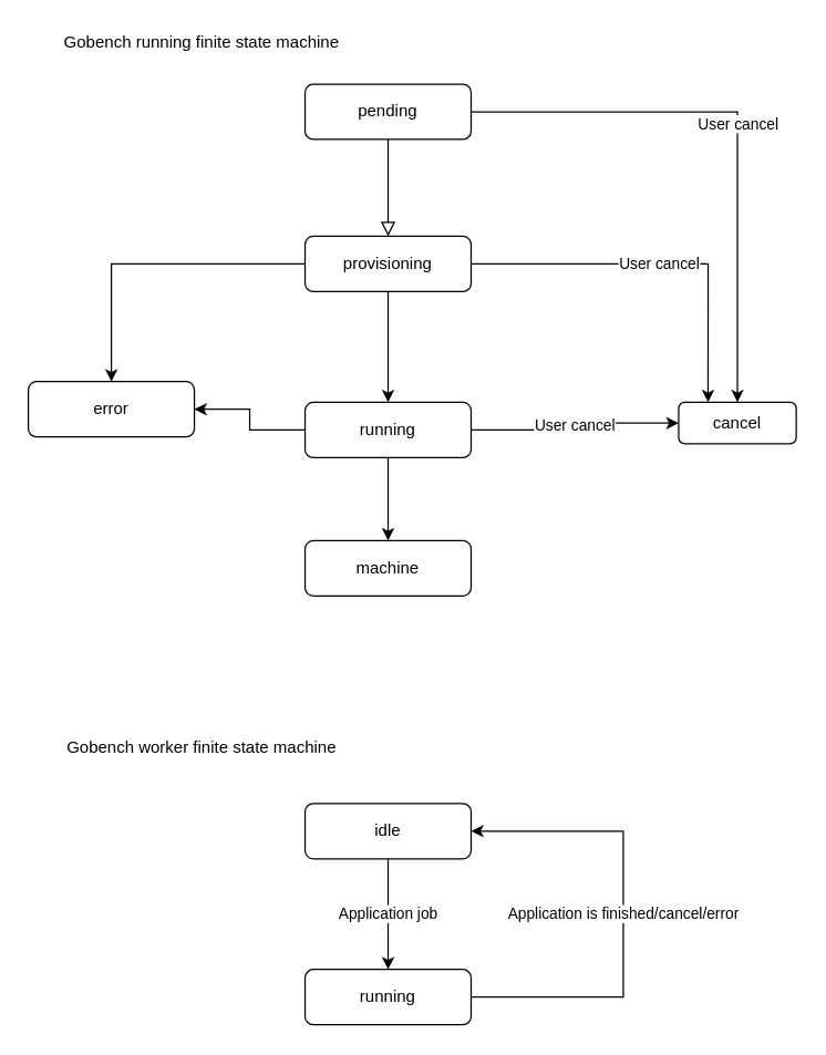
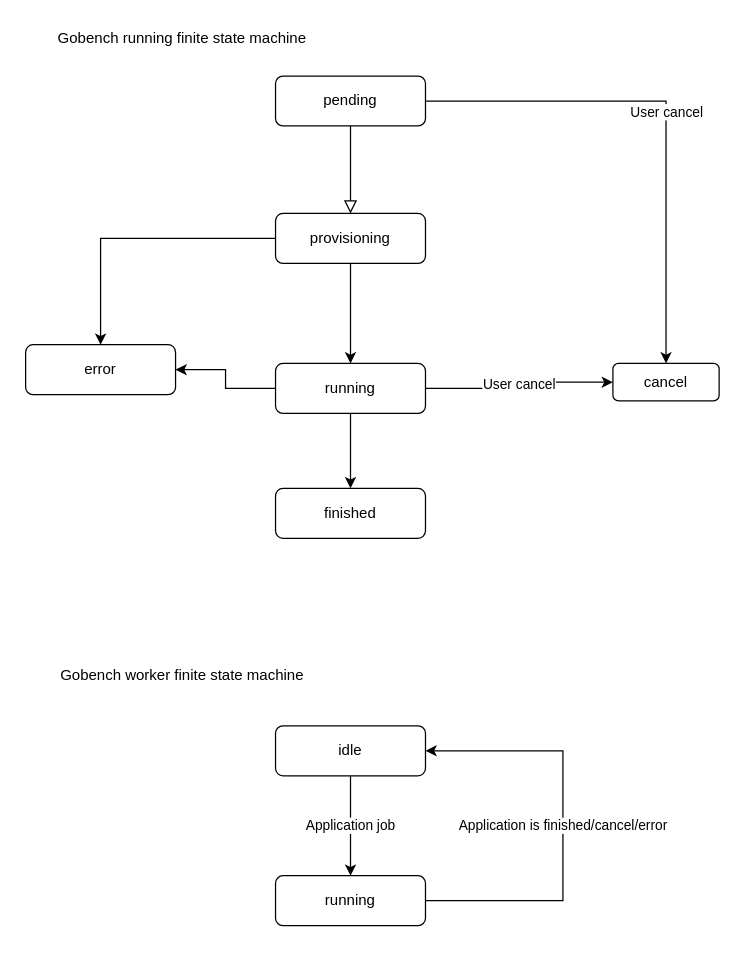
  <mxCell id="0" />
  <mxCell id="1" parent="0" />
  <mxCell id="2" value="" style="rounded=0;html=1;jettySize=auto;orthogonalLoop=1;fontSize=11;endArrow=block;endFill=0;endSize=8;strokeWidth=1;shadow=0;labelBackgroundColor=none;edgeStyle=orthogonalEdgeStyle;" parent="1" source="4" edge="1"><mxGeometry relative="1" as="geometry"><mxPoint x="280" y="170" as="targetPoint" /></mxGeometry></mxCell>
  <mxCell id="3" value="User cancel" style="edgeStyle=orthogonalEdgeStyle;rounded=0;orthogonalLoop=1;jettySize=auto;html=1;" parent="1" source="4" target="14" edge="1"><mxGeometry relative="1" as="geometry" /></mxCell>
  <mxCell id="4" value="pending" style="rounded=1;whiteSpace=wrap;html=1;fontSize=12;glass=0;strokeWidth=1;shadow=0;" parent="1" vertex="1"><mxGeometry x="220" y="60" width="120" height="40" as="geometry" /></mxCell>
  <mxCell id="5" value="" style="edgeStyle=orthogonalEdgeStyle;rounded=0;orthogonalLoop=1;jettySize=auto;html=1;" parent="1" source="8" target="12" edge="1"><mxGeometry relative="1" as="geometry" /></mxCell>
- <mxCell id="6" value="User cancel" style="edgeStyle=orthogonalEdgeStyle;rounded=0;orthogonalLoop=1;jettySize=auto;html=1;entryX=0.25;entryY=0;entryDx=0;entryDy=0;" parent="1" source="8" target="14" edge="1"><mxGeometry relative="1" as="geometry" /></mxCell>
  <mxCell id="7" style="edgeStyle=orthogonalEdgeStyle;rounded=0;orthogonalLoop=1;jettySize=auto;html=1;" parent="1" source="8" target="13" edge="1"><mxGeometry relative="1" as="geometry" /></mxCell>
  <mxCell id="8" value="provisioning" style="rounded=1;whiteSpace=wrap;html=1;fontSize=12;glass=0;strokeWidth=1;shadow=0;" parent="1" vertex="1"><mxGeometry x="220" y="170" width="120" height="40" as="geometry" /></mxCell>
  <mxCell id="9" value="" style="edgeStyle=orthogonalEdgeStyle;rounded=0;orthogonalLoop=1;jettySize=auto;html=1;" parent="1" source="12" target="15" edge="1"><mxGeometry relative="1" as="geometry" /></mxCell>
  <mxCell id="10" value="User cancel" style="edgeStyle=orthogonalEdgeStyle;rounded=0;orthogonalLoop=1;jettySize=auto;html=1;" parent="1" source="12" target="14" edge="1"><mxGeometry relative="1" as="geometry" /></mxCell>
  <mxCell id="11" value="" style="edgeStyle=orthogonalEdgeStyle;rounded=0;orthogonalLoop=1;jettySize=auto;html=1;" parent="1" source="12" target="13" edge="1"><mxGeometry relative="1" as="geometry" /></mxCell>
  <mxCell id="12" value="running" style="rounded=1;whiteSpace=wrap;html=1;fontSize=12;glass=0;strokeWidth=1;shadow=0;" parent="1" vertex="1"><mxGeometry x="220" y="290" width="120" height="40" as="geometry" /></mxCell>
  <mxCell id="13" value="error" style="rounded=1;whiteSpace=wrap;html=1;fontSize=12;glass=0;strokeWidth=1;shadow=0;" parent="1" vertex="1"><mxGeometry x="20" y="275" width="120" height="40" as="geometry" /></mxCell>
  <mxCell id="14" value="cancel" style="rounded=1;whiteSpace=wrap;html=1;fontSize=12;glass=0;strokeWidth=1;shadow=0;" parent="1" vertex="1"><mxGeometry x="490" y="290" width="85" height="30" as="geometry" /></mxCell>
- <mxCell id="15" value="machine" style="rounded=1;whiteSpace=wrap;html=1;fontSize=12;glass=0;strokeWidth=1;shadow=0;" parent="1" vertex="1"><mxGeometry x="220" y="390" width="120" height="40" as="geometry" /></mxCell>
+ <mxCell id="15" value="finished" style="rounded=1;whiteSpace=wrap;html=1;fontSize=12;glass=0;strokeWidth=1;shadow=0;" parent="1" vertex="1"><mxGeometry x="220" y="390" width="120" height="40" as="geometry" /></mxCell>
  <mxCell id="16" value="Gobench running finite state machine" style="text;html=1;align=center;verticalAlign=middle;resizable=0;points=[];autosize=1;" parent="1" vertex="1"><mxGeometry x="30" y="20" width="230" height="20" as="geometry" /></mxCell>
  <mxCell id="17" value="Gobench worker finite state machine" style="text;html=1;align=center;verticalAlign=middle;resizable=0;points=[];autosize=1;" vertex="1" parent="1"><mxGeometry x="40" y="530" width="210" height="20" as="geometry" /></mxCell>
  <mxCell id="18" value="Application job" style="edgeStyle=orthogonalEdgeStyle;rounded=0;orthogonalLoop=1;jettySize=auto;html=1;" edge="1" parent="1" source="19" target="21"><mxGeometry relative="1" as="geometry" /></mxCell>
  <mxCell id="19" value="idle" style="rounded=1;whiteSpace=wrap;html=1;fontSize=12;glass=0;strokeWidth=1;shadow=0;" vertex="1" parent="1"><mxGeometry x="220" y="580" width="120" height="40" as="geometry" /></mxCell>
  <mxCell id="20" value="Application is finished/cancel/error" style="edgeStyle=orthogonalEdgeStyle;rounded=0;orthogonalLoop=1;jettySize=auto;html=1;entryX=1;entryY=0.5;entryDx=0;entryDy=0;" edge="1" parent="1" source="21" target="19"><mxGeometry relative="1" as="geometry"><Array as="points"><mxPoint x="450" y="720" /><mxPoint x="450" y="600" /></Array></mxGeometry></mxCell>
  <mxCell id="21" value="running" style="rounded=1;whiteSpace=wrap;html=1;fontSize=12;glass=0;strokeWidth=1;shadow=0;" vertex="1" parent="1"><mxGeometry x="220" y="700" width="120" height="40" as="geometry" /></mxCell>
